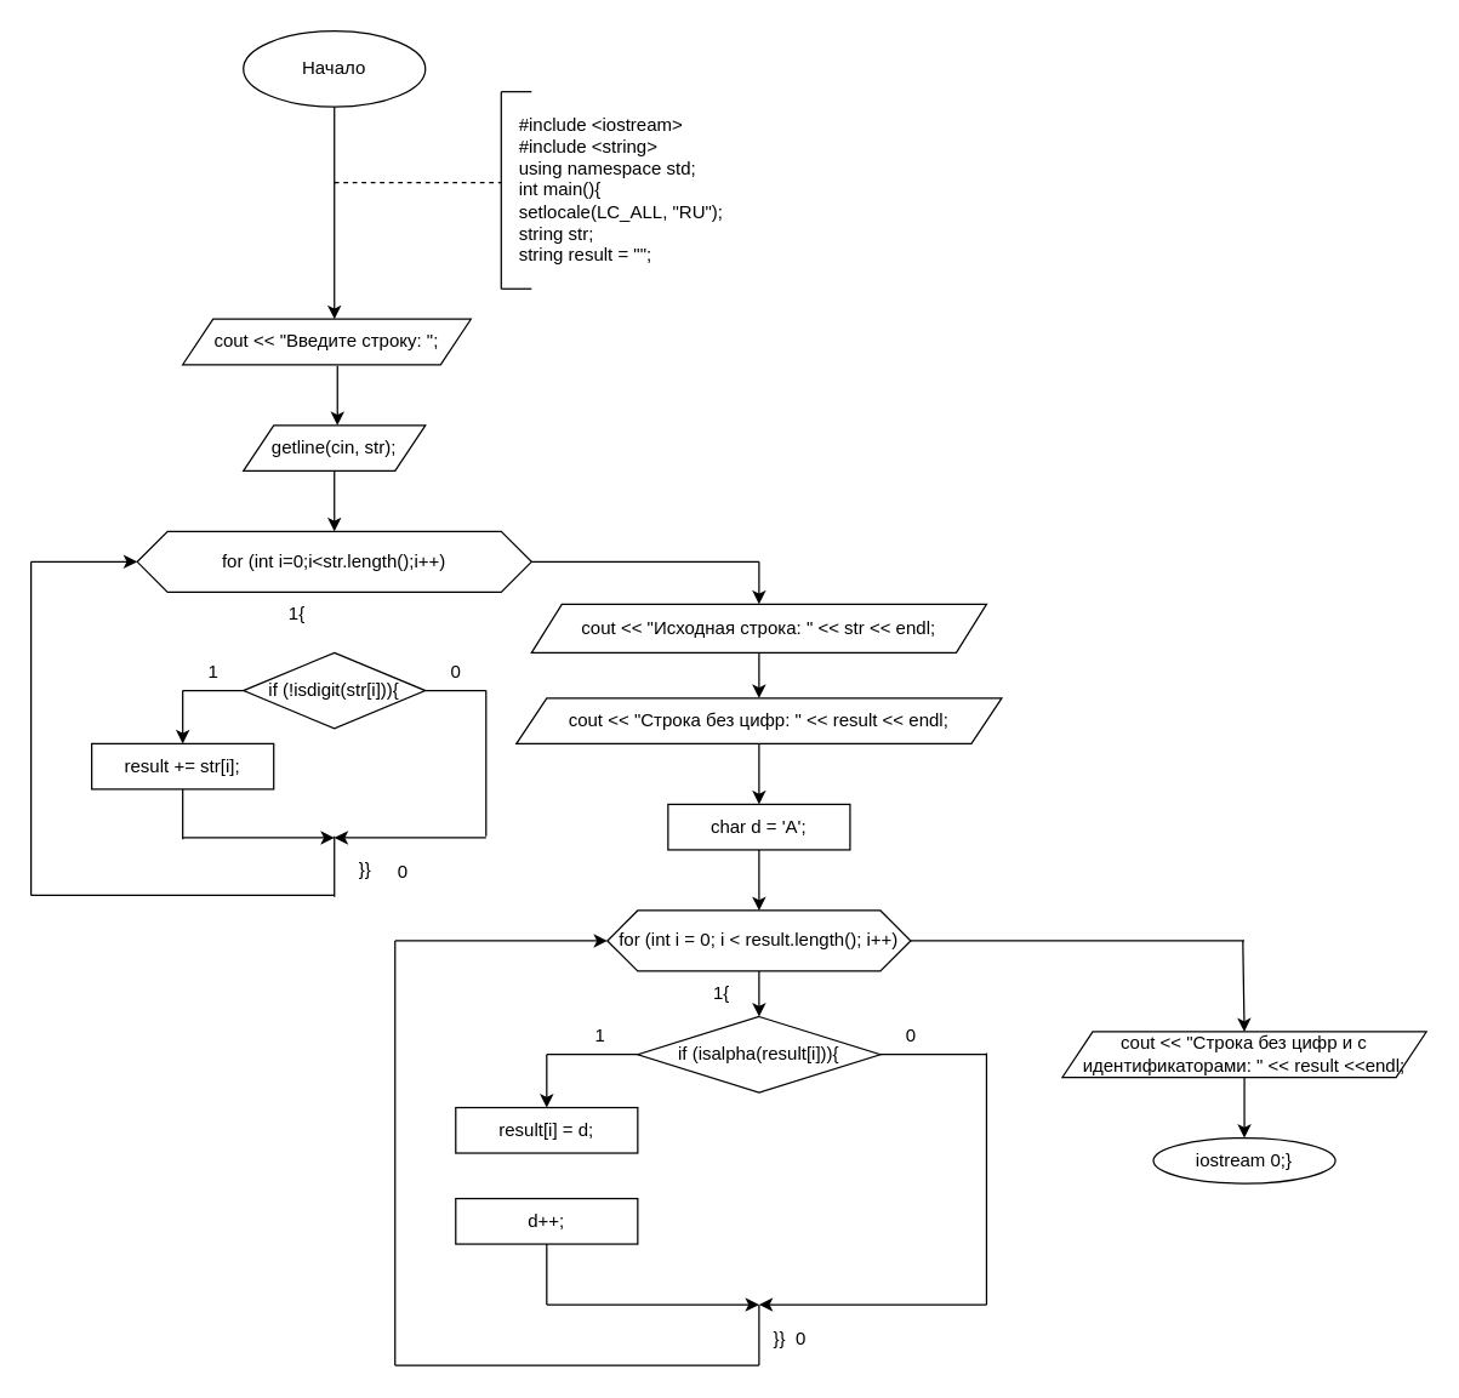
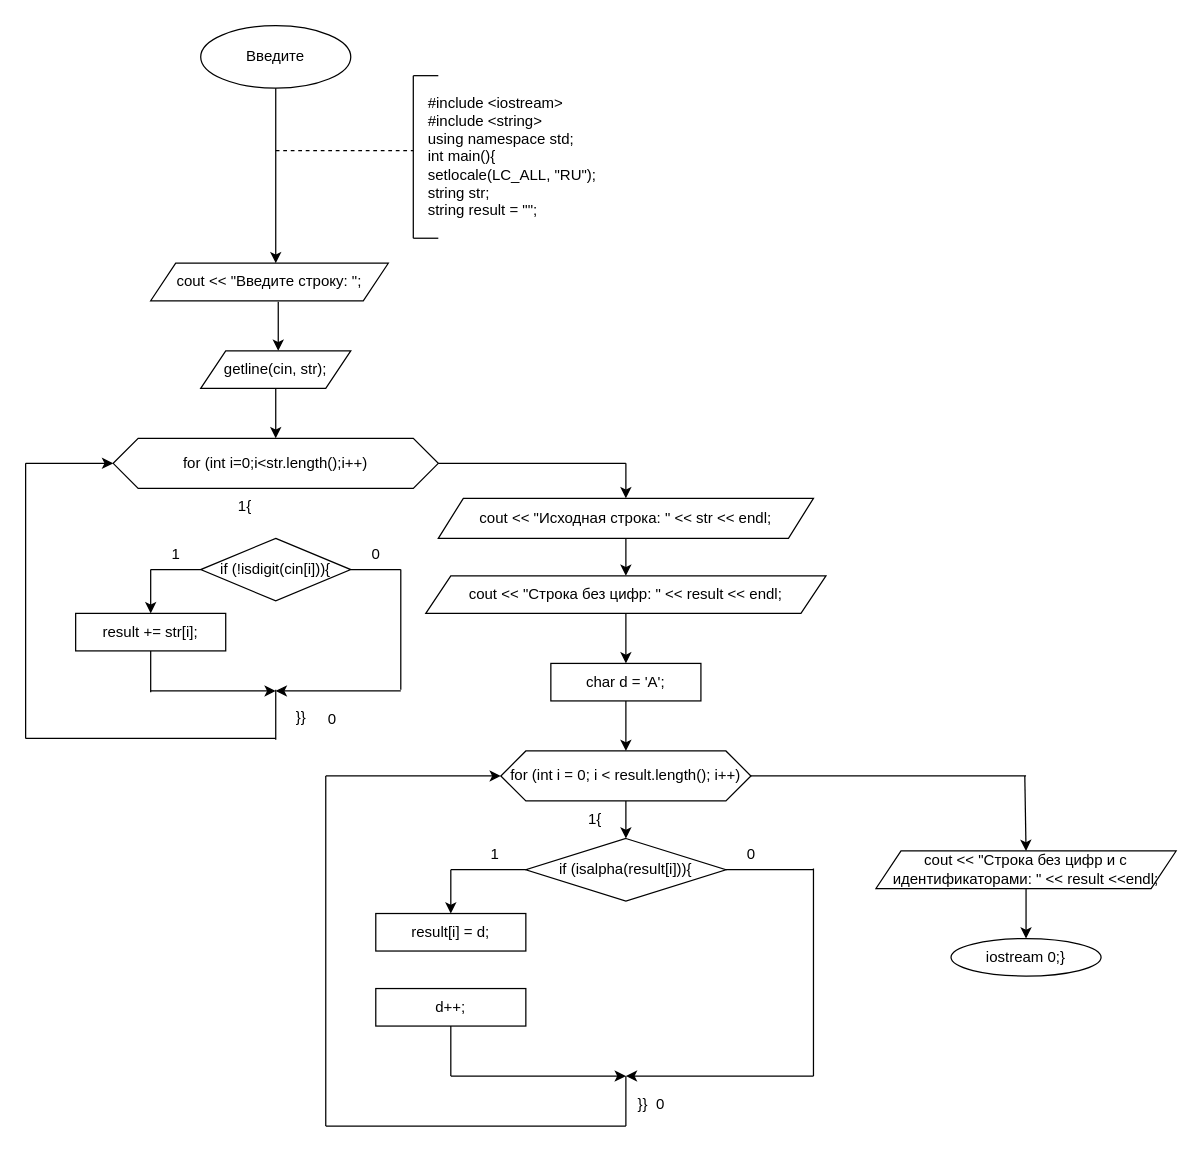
  <mxCell id="0" />
  <mxCell id="1" parent="0" />
- <mxCell id="2" value="Начало" style="ellipse;whiteSpace=wrap;html=1;" vertex="1" parent="1"><mxGeometry x="160" y="20" width="120" height="50" as="geometry" /></mxCell>
+ <mxCell id="2" value="Введите" style="ellipse;whiteSpace=wrap;html=1;" vertex="1" parent="1"><mxGeometry x="160" y="20" width="120" height="50" as="geometry" /></mxCell>
  <mxCell id="3" value="" style="endArrow=classic;html=1;rounded=0;exitX=0.5;exitY=1;exitDx=0;exitDy=0;" edge="1" parent="1" source="2"><mxGeometry width="50" height="50" relative="1" as="geometry"><mxPoint x="200" y="130" as="sourcePoint" /><mxPoint x="220" y="210" as="targetPoint" /></mxGeometry></mxCell>
  <mxCell id="4" value="" style="endArrow=none;dashed=1;html=1;rounded=0;" edge="1" parent="1"><mxGeometry width="50" height="50" relative="1" as="geometry"><mxPoint x="220" y="120" as="sourcePoint" /><mxPoint x="330" y="120" as="targetPoint" /></mxGeometry></mxCell>
  <mxCell id="5" value="" style="endArrow=none;html=1;rounded=0;" edge="1" parent="1"><mxGeometry width="50" height="50" relative="1" as="geometry"><mxPoint x="330" y="190" as="sourcePoint" /><mxPoint x="330" y="60" as="targetPoint" /></mxGeometry></mxCell>
  <mxCell id="6" value="" style="endArrow=none;html=1;rounded=0;" edge="1" parent="1"><mxGeometry width="50" height="50" relative="1" as="geometry"><mxPoint x="330" y="60" as="sourcePoint" /><mxPoint x="350" y="60" as="targetPoint" /></mxGeometry></mxCell>
  <mxCell id="7" value="" style="endArrow=none;html=1;rounded=0;" edge="1" parent="1"><mxGeometry width="50" height="50" relative="1" as="geometry"><mxPoint x="350" y="190" as="sourcePoint" /><mxPoint x="330" y="190" as="targetPoint" /></mxGeometry></mxCell>
  <mxCell id="8" value="&lt;div&gt;#include &amp;lt;iostream&amp;gt;&lt;/div&gt;&lt;div&gt;#include &amp;lt;string&amp;gt;&lt;/div&gt;&lt;div&gt;using namespace std;&lt;/div&gt;&lt;div&gt;int main(){&lt;/div&gt;&lt;div&gt;&lt;div&gt;setlocale(LC_ALL, &quot;RU&quot;);&lt;/div&gt;&lt;div&gt;string str;&lt;/div&gt;&lt;div&gt;string result = &quot;&quot;;&lt;/div&gt;&lt;/div&gt;" style="text;html=1;align=left;verticalAlign=middle;resizable=0;points=[];autosize=1;strokeColor=none;fillColor=none;" vertex="1" parent="1"><mxGeometry x="340" y="70" width="160" height="110" as="geometry" /></mxCell>
  <mxCell id="9" value="cout &amp;lt;&amp;lt; &quot;Введите строку: &quot;;" style="shape=parallelogram;perimeter=parallelogramPerimeter;whiteSpace=wrap;html=1;fixedSize=1;" vertex="1" parent="1"><mxGeometry x="120" y="210" width="190" height="30" as="geometry" /></mxCell>
  <mxCell id="10" value="" style="endArrow=classic;html=1;rounded=0;exitX=0.537;exitY=1.027;exitDx=0;exitDy=0;exitPerimeter=0;" edge="1" parent="1" source="9"><mxGeometry width="50" height="50" relative="1" as="geometry"><mxPoint x="200" y="130" as="sourcePoint" /><mxPoint x="222" y="280" as="targetPoint" /></mxGeometry></mxCell>
  <mxCell id="11" value="getline(cin, str);" style="shape=parallelogram;perimeter=parallelogramPerimeter;whiteSpace=wrap;html=1;fixedSize=1;" vertex="1" parent="1"><mxGeometry x="160" y="280" width="120" height="30" as="geometry" /></mxCell>
  <mxCell id="12" value="" style="endArrow=classic;html=1;rounded=0;exitX=0.5;exitY=1;exitDx=0;exitDy=0;" edge="1" parent="1" source="11" target="13"><mxGeometry width="50" height="50" relative="1" as="geometry"><mxPoint x="200" y="330" as="sourcePoint" /><mxPoint x="220" y="350" as="targetPoint" /></mxGeometry></mxCell>
  <mxCell id="13" value="for (int i=0;i&amp;lt;str.length();i++)" style="shape=hexagon;perimeter=hexagonPerimeter2;whiteSpace=wrap;html=1;fixedSize=1;" vertex="1" parent="1"><mxGeometry x="90" y="350" width="260" height="40" as="geometry" /></mxCell>
- <mxCell id="14" value="if (!isdigit(str[i])){" style="rhombus;whiteSpace=wrap;html=1;" vertex="1" parent="1"><mxGeometry x="160" y="430" width="120" height="50" as="geometry" /></mxCell>
+ <mxCell id="14" value="if (!isdigit(cin[i])){" style="rhombus;whiteSpace=wrap;html=1;" vertex="1" parent="1"><mxGeometry x="160" y="430" width="120" height="50" as="geometry" /></mxCell>
  <mxCell id="15" value="" style="endArrow=none;html=1;rounded=0;exitX=0;exitY=0.5;exitDx=0;exitDy=0;" edge="1" parent="1" source="14"><mxGeometry width="50" height="50" relative="1" as="geometry"><mxPoint x="200" y="430" as="sourcePoint" /><mxPoint x="120" y="455" as="targetPoint" /></mxGeometry></mxCell>
  <mxCell id="16" value="" style="endArrow=none;html=1;rounded=0;exitX=1;exitY=0.5;exitDx=0;exitDy=0;" edge="1" parent="1" source="14"><mxGeometry width="50" height="50" relative="1" as="geometry"><mxPoint x="200" y="430" as="sourcePoint" /><mxPoint x="320" y="455" as="targetPoint" /></mxGeometry></mxCell>
  <mxCell id="17" value="" style="endArrow=none;html=1;rounded=0;" edge="1" parent="1"><mxGeometry width="50" height="50" relative="1" as="geometry"><mxPoint x="320" y="455" as="sourcePoint" /><mxPoint x="320" y="551" as="targetPoint" /></mxGeometry></mxCell>
  <mxCell id="18" value="" style="endArrow=classic;html=1;rounded=0;" edge="1" parent="1"><mxGeometry width="50" height="50" relative="1" as="geometry"><mxPoint x="120" y="455" as="sourcePoint" /><mxPoint x="120" y="490" as="targetPoint" /></mxGeometry></mxCell>
  <mxCell id="19" value="result += str[i];" style="rounded=0;whiteSpace=wrap;html=1;" vertex="1" parent="1"><mxGeometry x="60" y="490" width="120" height="30" as="geometry" /></mxCell>
  <mxCell id="20" value="" style="endArrow=none;html=1;rounded=0;exitX=0.5;exitY=1;exitDx=0;exitDy=0;" edge="1" parent="1"><mxGeometry width="50" height="50" relative="1" as="geometry"><mxPoint x="120" y="520" as="sourcePoint" /><mxPoint x="120" y="553" as="targetPoint" /></mxGeometry></mxCell>
  <mxCell id="21" value="" style="endArrow=classic;html=1;rounded=0;" edge="1" parent="1"><mxGeometry width="50" height="50" relative="1" as="geometry"><mxPoint x="120" y="552" as="sourcePoint" /><mxPoint x="220" y="552" as="targetPoint" /></mxGeometry></mxCell>
  <mxCell id="22" value="" style="endArrow=classic;html=1;rounded=0;" edge="1" parent="1"><mxGeometry width="50" height="50" relative="1" as="geometry"><mxPoint x="320" y="552" as="sourcePoint" /><mxPoint x="220" y="552" as="targetPoint" /></mxGeometry></mxCell>
  <mxCell id="23" value="" style="endArrow=none;html=1;rounded=0;" edge="1" parent="1"><mxGeometry width="50" height="50" relative="1" as="geometry"><mxPoint x="220" y="551" as="sourcePoint" /><mxPoint x="220" y="591" as="targetPoint" /></mxGeometry></mxCell>
  <mxCell id="24" value="" style="endArrow=none;html=1;rounded=0;" edge="1" parent="1"><mxGeometry width="50" height="50" relative="1" as="geometry"><mxPoint x="220" y="590" as="sourcePoint" /><mxPoint x="20" y="590" as="targetPoint" /></mxGeometry></mxCell>
  <mxCell id="25" value="" style="endArrow=none;html=1;rounded=0;" edge="1" parent="1"><mxGeometry width="50" height="50" relative="1" as="geometry"><mxPoint x="20" y="590" as="sourcePoint" /><mxPoint x="20" y="370" as="targetPoint" /></mxGeometry></mxCell>
  <mxCell id="26" value="" style="endArrow=classic;html=1;rounded=0;entryX=0;entryY=0.5;entryDx=0;entryDy=0;" edge="1" parent="1" target="13"><mxGeometry width="50" height="50" relative="1" as="geometry"><mxPoint x="20" y="370" as="sourcePoint" /><mxPoint x="250" y="380" as="targetPoint" /></mxGeometry></mxCell>
  <mxCell id="27" value="1{" style="text;html=1;align=center;verticalAlign=middle;resizable=0;points=[];autosize=1;strokeColor=none;fillColor=none;" vertex="1" parent="1"><mxGeometry x="180" y="390" width="30" height="30" as="geometry" /></mxCell>
  <mxCell id="28" value="}}" style="text;html=1;align=center;verticalAlign=middle;resizable=0;points=[];autosize=1;strokeColor=none;fillColor=none;" vertex="1" parent="1"><mxGeometry x="225" y="558" width="30" height="30" as="geometry" /></mxCell>
  <mxCell id="29" value="1" style="text;html=1;align=center;verticalAlign=middle;resizable=0;points=[];autosize=1;strokeColor=none;fillColor=none;" vertex="1" parent="1"><mxGeometry x="125" y="428" width="30" height="30" as="geometry" /></mxCell>
  <mxCell id="30" value="0" style="text;html=1;align=center;verticalAlign=middle;resizable=0;points=[];autosize=1;strokeColor=none;fillColor=none;" vertex="1" parent="1"><mxGeometry x="285" y="428" width="30" height="30" as="geometry" /></mxCell>
  <mxCell id="31" value="" style="endArrow=none;html=1;rounded=0;exitX=1;exitY=0.5;exitDx=0;exitDy=0;" edge="1" parent="1" source="13"><mxGeometry width="50" height="50" relative="1" as="geometry"><mxPoint x="360" y="390" as="sourcePoint" /><mxPoint x="500" y="370" as="targetPoint" /></mxGeometry></mxCell>
  <mxCell id="32" value="" style="endArrow=classic;html=1;rounded=0;" edge="1" parent="1" target="33"><mxGeometry width="50" height="50" relative="1" as="geometry"><mxPoint x="500" y="370" as="sourcePoint" /><mxPoint x="500" y="400" as="targetPoint" /></mxGeometry></mxCell>
  <mxCell id="33" value="cout &amp;lt;&amp;lt; &quot;Исходная строка: &quot; &amp;lt;&amp;lt; str &amp;lt;&amp;lt; endl;" style="shape=parallelogram;perimeter=parallelogramPerimeter;whiteSpace=wrap;html=1;fixedSize=1;" vertex="1" parent="1"><mxGeometry x="350" y="398" width="300" height="32" as="geometry" /></mxCell>
  <mxCell id="34" value="" style="endArrow=classic;html=1;rounded=0;exitX=0.5;exitY=1;exitDx=0;exitDy=0;" edge="1" parent="1" source="33" target="35"><mxGeometry width="50" height="50" relative="1" as="geometry"><mxPoint x="360" y="390" as="sourcePoint" /><mxPoint x="500" y="470" as="targetPoint" /></mxGeometry></mxCell>
  <mxCell id="35" value="cout &amp;lt;&amp;lt; &quot;Строка без цифр: &quot; &amp;lt;&amp;lt; result &amp;lt;&amp;lt; endl;" style="shape=parallelogram;perimeter=parallelogramPerimeter;whiteSpace=wrap;html=1;fixedSize=1;" vertex="1" parent="1"><mxGeometry x="340" y="460" width="320" height="30" as="geometry" /></mxCell>
  <mxCell id="36" value="" style="endArrow=classic;html=1;rounded=0;exitX=0.5;exitY=1;exitDx=0;exitDy=0;entryX=0.5;entryY=0;entryDx=0;entryDy=0;" edge="1" parent="1" source="35" target="37"><mxGeometry width="50" height="50" relative="1" as="geometry"><mxPoint x="360" y="590" as="sourcePoint" /><mxPoint x="500" y="500" as="targetPoint" /></mxGeometry></mxCell>
  <mxCell id="37" value="char d = 'A';" style="rounded=0;whiteSpace=wrap;html=1;" vertex="1" parent="1"><mxGeometry x="440" y="530" width="120" height="30" as="geometry" /></mxCell>
  <mxCell id="38" value="" style="endArrow=classic;html=1;rounded=0;exitX=0.5;exitY=1;exitDx=0;exitDy=0;" edge="1" parent="1" source="37" target="39"><mxGeometry width="50" height="50" relative="1" as="geometry"><mxPoint x="360" y="590" as="sourcePoint" /><mxPoint x="500" y="590" as="targetPoint" /></mxGeometry></mxCell>
  <mxCell id="39" value="for (int i = 0; i &amp;lt; result.length(); i++)" style="shape=hexagon;perimeter=hexagonPerimeter2;whiteSpace=wrap;html=1;fixedSize=1;" vertex="1" parent="1"><mxGeometry x="400" y="600" width="200" height="40" as="geometry" /></mxCell>
  <mxCell id="40" value="" style="endArrow=classic;html=1;rounded=0;exitX=0.5;exitY=1;exitDx=0;exitDy=0;" edge="1" parent="1" source="39" target="41"><mxGeometry width="50" height="50" relative="1" as="geometry"><mxPoint x="360" y="590" as="sourcePoint" /><mxPoint x="500" y="680" as="targetPoint" /></mxGeometry></mxCell>
  <mxCell id="41" value="if (isalpha(result[i])){" style="rhombus;whiteSpace=wrap;html=1;" vertex="1" parent="1"><mxGeometry x="420" y="670" width="160" height="50" as="geometry" /></mxCell>
  <mxCell id="42" value="" style="endArrow=none;html=1;rounded=0;exitX=0;exitY=0.5;exitDx=0;exitDy=0;" edge="1" parent="1" source="41"><mxGeometry width="50" height="50" relative="1" as="geometry"><mxPoint x="360" y="690" as="sourcePoint" /><mxPoint x="360" y="695" as="targetPoint" /></mxGeometry></mxCell>
  <mxCell id="43" value="" style="endArrow=none;html=1;rounded=0;exitX=1;exitY=0.5;exitDx=0;exitDy=0;" edge="1" parent="1" source="41"><mxGeometry width="50" height="50" relative="1" as="geometry"><mxPoint x="360" y="690" as="sourcePoint" /><mxPoint x="650" y="695" as="targetPoint" /></mxGeometry></mxCell>
  <mxCell id="44" value="" style="endArrow=none;html=1;rounded=0;" edge="1" parent="1"><mxGeometry width="50" height="50" relative="1" as="geometry"><mxPoint x="650" y="694" as="sourcePoint" /><mxPoint x="650" y="860" as="targetPoint" /></mxGeometry></mxCell>
  <mxCell id="45" value="" style="endArrow=classic;html=1;rounded=0;" edge="1" parent="1" target="46"><mxGeometry width="50" height="50" relative="1" as="geometry"><mxPoint x="360" y="695" as="sourcePoint" /><mxPoint x="360" y="735" as="targetPoint" /></mxGeometry></mxCell>
  <mxCell id="46" value="result[i] = d;" style="rounded=0;whiteSpace=wrap;html=1;" vertex="1" parent="1"><mxGeometry x="300" y="730" width="120" height="30" as="geometry" /></mxCell>
  <mxCell id="47" value="d++;" style="rounded=0;whiteSpace=wrap;html=1;" vertex="1" parent="1"><mxGeometry x="300" y="790" width="120" height="30" as="geometry" /></mxCell>
  <mxCell id="48" value="" style="endArrow=none;html=1;rounded=0;exitX=0.5;exitY=1;exitDx=0;exitDy=0;" edge="1" parent="1" source="47"><mxGeometry width="50" height="50" relative="1" as="geometry"><mxPoint x="360" y="690" as="sourcePoint" /><mxPoint x="360" y="860" as="targetPoint" /></mxGeometry></mxCell>
  <mxCell id="49" value="" style="endArrow=classic;html=1;rounded=0;" edge="1" parent="1"><mxGeometry width="50" height="50" relative="1" as="geometry"><mxPoint x="360" y="860" as="sourcePoint" /><mxPoint x="500" y="860" as="targetPoint" /></mxGeometry></mxCell>
  <mxCell id="50" value="" style="endArrow=classic;html=1;rounded=0;" edge="1" parent="1"><mxGeometry width="50" height="50" relative="1" as="geometry"><mxPoint x="650" y="860" as="sourcePoint" /><mxPoint x="500" y="860" as="targetPoint" /></mxGeometry></mxCell>
  <mxCell id="51" value="" style="endArrow=none;html=1;rounded=0;" edge="1" parent="1"><mxGeometry width="50" height="50" relative="1" as="geometry"><mxPoint x="500" y="860" as="sourcePoint" /><mxPoint x="500" y="900" as="targetPoint" /></mxGeometry></mxCell>
  <mxCell id="52" value="" style="endArrow=none;html=1;rounded=0;" edge="1" parent="1"><mxGeometry width="50" height="50" relative="1" as="geometry"><mxPoint x="500" y="900" as="sourcePoint" /><mxPoint x="260" y="900" as="targetPoint" /></mxGeometry></mxCell>
  <mxCell id="53" value="" style="endArrow=none;html=1;rounded=0;" edge="1" parent="1"><mxGeometry width="50" height="50" relative="1" as="geometry"><mxPoint x="260" y="900" as="sourcePoint" /><mxPoint x="260" y="620" as="targetPoint" /></mxGeometry></mxCell>
  <mxCell id="54" value="" style="endArrow=classic;html=1;rounded=0;entryX=0;entryY=0.5;entryDx=0;entryDy=0;" edge="1" parent="1" target="39"><mxGeometry width="50" height="50" relative="1" as="geometry"><mxPoint x="260" y="620" as="sourcePoint" /><mxPoint x="410" y="640" as="targetPoint" /></mxGeometry></mxCell>
  <mxCell id="55" value="" style="endArrow=none;html=1;rounded=0;exitX=1;exitY=0.5;exitDx=0;exitDy=0;" edge="1" parent="1" source="39"><mxGeometry width="50" height="50" relative="1" as="geometry"><mxPoint x="610" y="690" as="sourcePoint" /><mxPoint x="820" y="620" as="targetPoint" /></mxGeometry></mxCell>
  <mxCell id="56" value="" style="endArrow=classic;html=1;rounded=0;entryX=0.5;entryY=0;entryDx=0;entryDy=0;" edge="1" parent="1" target="57"><mxGeometry width="50" height="50" relative="1" as="geometry"><mxPoint x="819" y="620" as="sourcePoint" /><mxPoint x="770" y="680" as="targetPoint" /></mxGeometry></mxCell>
  <mxCell id="57" value="cout &amp;lt;&amp;lt; &quot;Строка без цифр и с идентификаторами: &quot; &amp;lt;&amp;lt; result &amp;lt;&amp;lt;endl;" style="shape=parallelogram;perimeter=parallelogramPerimeter;whiteSpace=wrap;html=1;fixedSize=1;" vertex="1" parent="1"><mxGeometry x="700" y="680" width="240" height="30" as="geometry" /></mxCell>
  <mxCell id="58" value="" style="endArrow=classic;html=1;rounded=0;exitX=0.5;exitY=1;exitDx=0;exitDy=0;" edge="1" parent="1" source="57" target="59"><mxGeometry width="50" height="50" relative="1" as="geometry"><mxPoint x="630" y="690" as="sourcePoint" /><mxPoint x="820" y="750" as="targetPoint" /></mxGeometry></mxCell>
  <mxCell id="59" value="iostream 0;}" style="ellipse;whiteSpace=wrap;html=1;" vertex="1" parent="1"><mxGeometry x="760" y="750" width="120" height="30" as="geometry" /></mxCell>
  <mxCell id="60" value="1{" style="text;html=1;align=center;verticalAlign=middle;resizable=0;points=[];autosize=1;strokeColor=none;fillColor=none;" vertex="1" parent="1"><mxGeometry x="460" y="640" width="30" height="30" as="geometry" /></mxCell>
  <mxCell id="61" value="0" style="text;html=1;align=center;verticalAlign=middle;resizable=0;points=[];autosize=1;strokeColor=none;fillColor=none;" vertex="1" parent="1"><mxGeometry x="250" y="560" width="30" height="30" as="geometry" /></mxCell>
  <mxCell id="62" value="1" style="text;html=1;align=center;verticalAlign=middle;resizable=0;points=[];autosize=1;strokeColor=none;fillColor=none;" vertex="1" parent="1"><mxGeometry x="380" y="668" width="30" height="30" as="geometry" /></mxCell>
  <mxCell id="63" value="0" style="text;html=1;align=center;verticalAlign=middle;resizable=0;points=[];autosize=1;strokeColor=none;fillColor=none;" vertex="1" parent="1"><mxGeometry x="585" y="668" width="30" height="30" as="geometry" /></mxCell>
  <mxCell id="64" value="}}&amp;nbsp; 0" style="text;html=1;align=center;verticalAlign=middle;resizable=0;points=[];autosize=1;strokeColor=none;fillColor=none;" vertex="1" parent="1"><mxGeometry x="500" y="868" width="40" height="30" as="geometry" /></mxCell>
